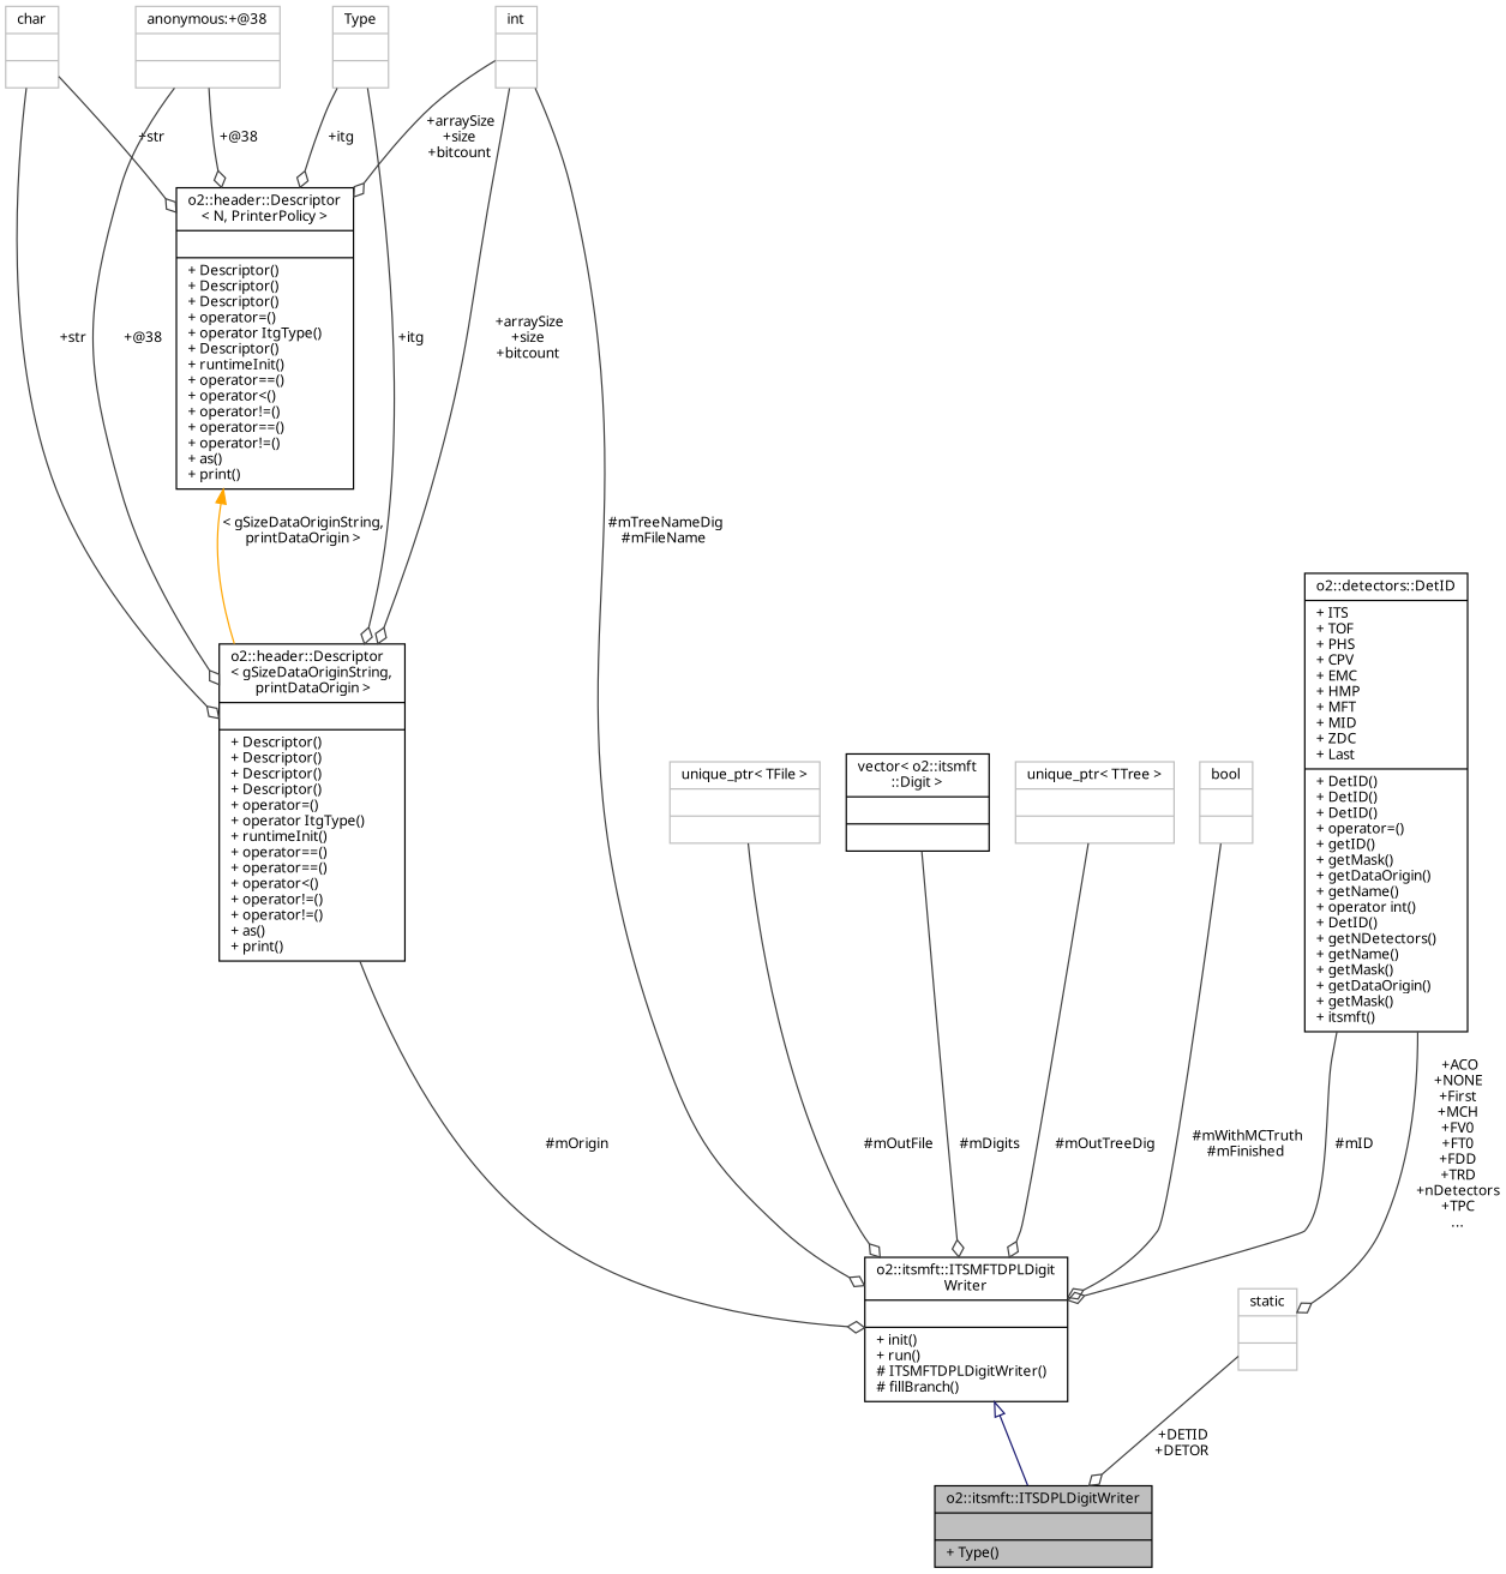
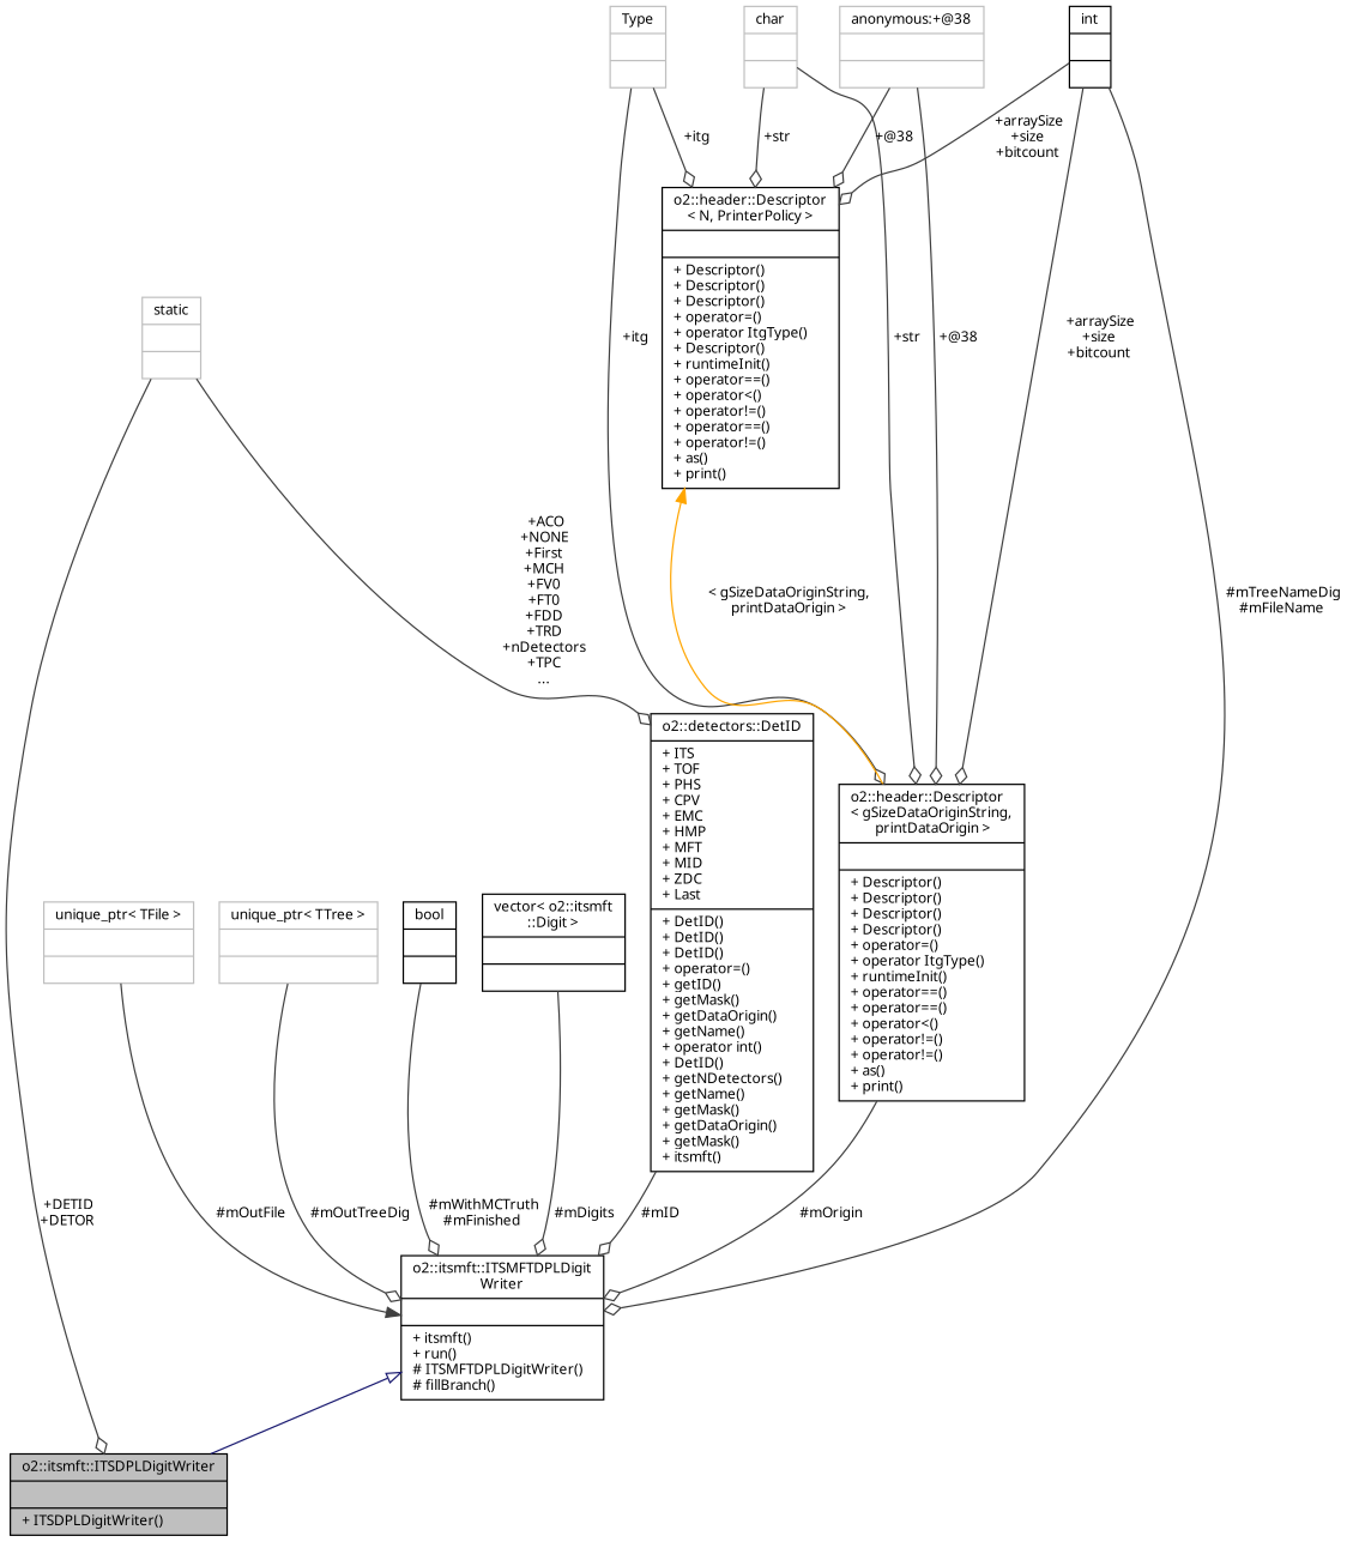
  digraph {
    fontname="Noto Sans"
    node [color=grey75 fontname="Noto Sans" fontsize=10 shape=record]
    edge [color=grey25 fontname="Noto Sans" fontsize=10 labelfontname=Helvetica labelfontsize=10 style=solid arrowhead=odiamond]
-   n1 [color=black fillcolor=grey75 fontcolor=black height=0.2 label="{o2::itsmft::ITSDPLDigitWriter\n||+ Type()\l}" style=filled width=0.4]
-   n2 [color=black height=0.2 label="{o2::itsmft::ITSMFTDPLDigit\lWriter\n||+ init()\l+ run()\l# ITSMFTDPLDigitWriter()\l# fillBranch()\l}" width=0.4]
+   n1 [color=black fillcolor=grey75 fontcolor=black height=0.2 label="{o2::itsmft::ITSDPLDigitWriter\n||+ ITSDPLDigitWriter()\l}" style=filled width=0.4]
+   n2 [color=black height=0.2 label="{o2::itsmft::ITSMFTDPLDigit\lWriter\n||+ itsmft()\l+ run()\l# ITSMFTDPLDigitWriter()\l# fillBranch()\l}" width=0.4]
    n3 [color=black height=0.2 label="{vector\< o2::itsmft\l::Digit \>\n||}" width=0.4]
    n4 [color=black height=0.2 label="{o2::header::Descriptor\l\< gSizeDataOriginString,\l printDataOrigin \>\n||+ Descriptor()\l+ Descriptor()\l+ Descriptor()\l+ Descriptor()\l+ operator=()\l+ operator ItgType()\l+ runtimeInit()\l+ operator==()\l+ operator==()\l+ operator\<()\l+ operator!=()\l+ operator!=()\l+ as()\l+ print()\l}" width=0.4]
    n5 [height=0.2 label="{Type\n||}" width=0.4]
    n6 [color=black height=0.2 label="{o2::header::Descriptor\l\< N, PrinterPolicy \>\n||+ Descriptor()\l+ Descriptor()\l+ Descriptor()\l+ operator=()\l+ operator ItgType()\l+ Descriptor()\l+ runtimeInit()\l+ operator==()\l+ operator\<()\l+ operator!=()\l+ operator==()\l+ operator!=()\l+ as()\l+ print()\l}" width=0.4]
    n7 [height=0.2 label="{char\n||}" width=0.4]
-   n8 [height=0.2 label="{int\n||}" width=0.4]
+   n8 [color=black height=0.2 label="{int\n||}" width=0.4]
    n9 [height=0.2 label="{anonymous:+@38\n||}" width=0.4]
    n10 [height=0.2 label="{unique_ptr\< TFile \>\n||}" width=0.4]
    n11 [color=black height=0.2 label="{o2::detectors::DetID\n|+ ITS\l+ TOF\l+ PHS\l+ CPV\l+ EMC\l+ HMP\l+ MFT\l+ MID\l+ ZDC\l+ Last\l|+ DetID()\l+ DetID()\l+ DetID()\l+ operator=()\l+ getID()\l+ getMask()\l+ getDataOrigin()\l+ getName()\l+ operator int()\l+ DetID()\l+ getNDetectors()\l+ getName()\l+ getMask()\l+ getDataOrigin()\l+ getMask()\l+ itsmft()\l}" width=0.4]
    n12 [height=0.2 label="{static\n||}" width=0.4]
    n13 [height=0.2 label="{unique_ptr\< TTree \>\n||}" width=0.4]
-   n14 [height=0.2 label="{bool\n||}" width=0.4]
+   n14 [color=black height=0.2 label="{bool\n||}" width=0.4]
    n2 -> n1 [arrowtail=onormal color=midnightblue dir=back arrowhead=""]
    n3 -> n2 [label=" #mDigits"]
    n4 -> n2 [label=" #mOrigin"]
    n5 -> n4 [label=" +itg"]
    n5 -> n6 [label=" +itg"]
    n6 -> n4 [color=orange dir=back label=" \< gSizeDataOriginString,\l printDataOrigin \>" arrowhead=""]
    n7 -> n4 [label=" +str"]
    n7 -> n6 [label=" +str"]
    n8 -> n2 [label=" #mTreeNameDig\n#mFileName"]
    n8 -> n4 [label=" +arraySize\n+size\n+bitcount"]
    n8 -> n6 [label=" +arraySize\n+size\n+bitcount"]
    n9 -> n4 [label=" +@38"]
    n9 -> n6 [label=" +@38"]
-   n10 -> n2 [label=" #mOutFile"]
+   n10 -> n2 [arrowhead=normal label=" #mOutFile"]
    n11 -> n2 [label=" #mID"]
    n12 -> n1 [label=" +DETID\n+DETOR"]
-   n11 -> n12 [label=" +ACO\n+NONE\n+First\n+MCH\n+FV0\n+FT0\n+FDD\n+TRD\n+nDetectors\n+TPC\n..."]
+   n12 -> n11 [label=" +ACO\n+NONE\n+First\n+MCH\n+FV0\n+FT0\n+FDD\n+TRD\n+nDetectors\n+TPC\n..."]
    n13 -> n2 [label=" #mOutTreeDig"]
    n14 -> n2 [label=" #mWithMCTruth\n#mFinished"]
  }
